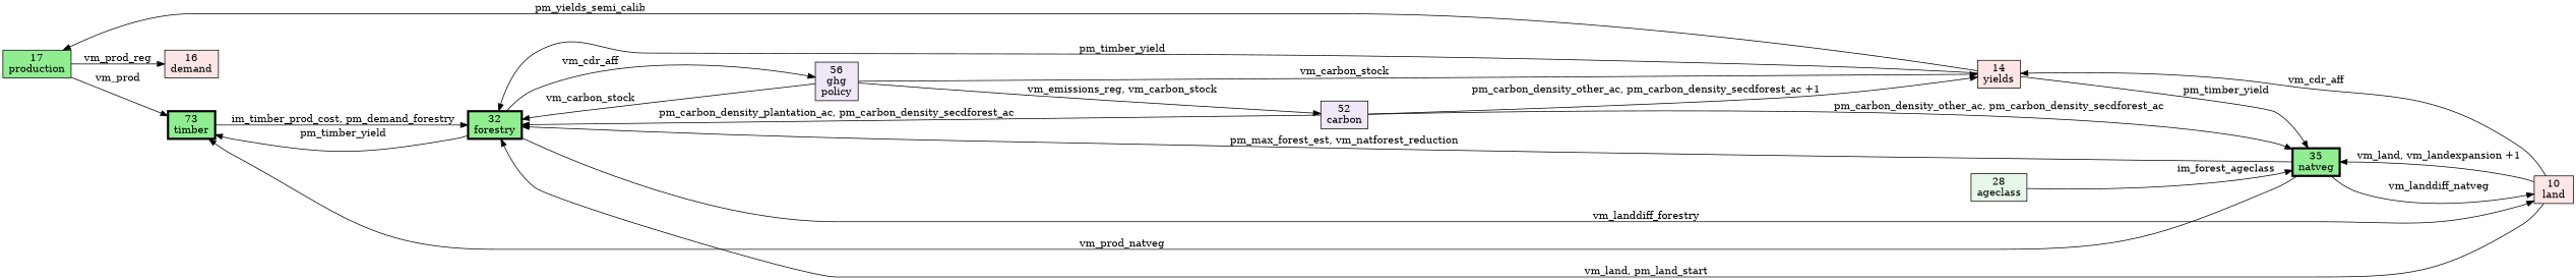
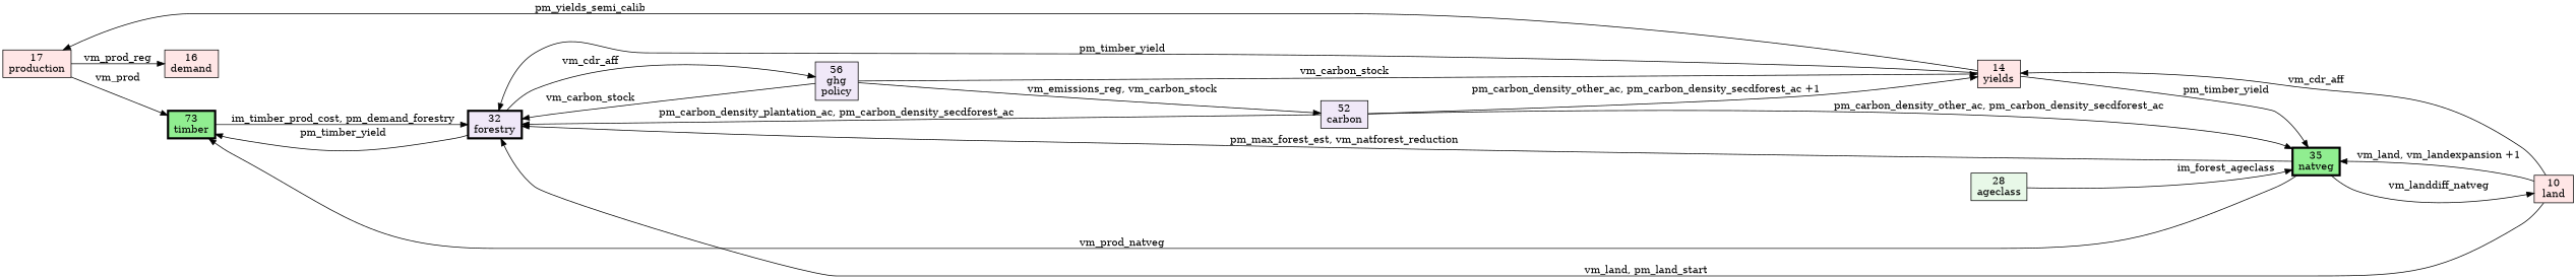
  digraph {
    rankdir=LR
    node [fillcolor="#FFE6E6" shape=box style=filled]
    n1 [label="16\ndemand"]
    n2 [fillcolor="#90EE90" label="73\ntimber" penwidth=3]
-   n3 [fillcolor="#90EE90" label="32\nforestry" penwidth=3]
+   n3 [fillcolor="#F0E8F8" label="32\nforestry" penwidth=3]
    n4 [label="10\nland"]
    n5 [fillcolor="#F0E8F8" label="56\nghg\npolicy"]
    n6 [fillcolor="#90EE90" label="35\nnatveg" penwidth=3]
    n7 [label="14\nyields"]
    n8 [fillcolor="#F0E8F8" label="52\ncarbon"]
-   n9 [fillcolor="#90EE90" label="17\nproduction"]
+   n9 [label="17\nproduction"]
    n10 [fillcolor="#E8F8E8" label="28\nageclass"]
    n2 -> n3 [label="im_timber_prod_cost, pm_demand_forestry"]
    n3 -> n2 [label=pm_timber_yield]
-   n3 -> n4 [label=vm_landdiff_forestry]
    n3 -> n5 [label=vm_cdr_aff]
    n4 -> n3 [label="vm_land, pm_land_start"]
    n4 -> n6 [label="vm_land, vm_landexpansion +1"]
    n4 -> n7 [label=vm_cdr_aff]
    n5 -> n3 [label=vm_carbon_stock]
    n5 -> n7 [label=vm_carbon_stock]
    n5 -> n8 [label="vm_emissions_reg, vm_carbon_stock"]
    n6 -> n2 [label=vm_prod_natveg]
    n6 -> n3 [label="pm_max_forest_est, vm_natforest_reduction"]
    n6 -> n4 [label=vm_landdiff_natveg]
    n7 -> n3 [label=pm_timber_yield]
    n7 -> n6 [label=pm_timber_yield]
    n7 -> n9 [label=pm_yields_semi_calib]
    n8 -> n3 [label="pm_carbon_density_plantation_ac, pm_carbon_density_secdforest_ac"]
    n8 -> n6 [label="pm_carbon_density_other_ac, pm_carbon_density_secdforest_ac"]
    n8 -> n7 [label="pm_carbon_density_other_ac, pm_carbon_density_secdforest_ac +1"]
    n9 -> n1 [label=vm_prod_reg]
    n9 -> n2 [label=vm_prod]
    n10 -> n6 [label=im_forest_ageclass]
  }
